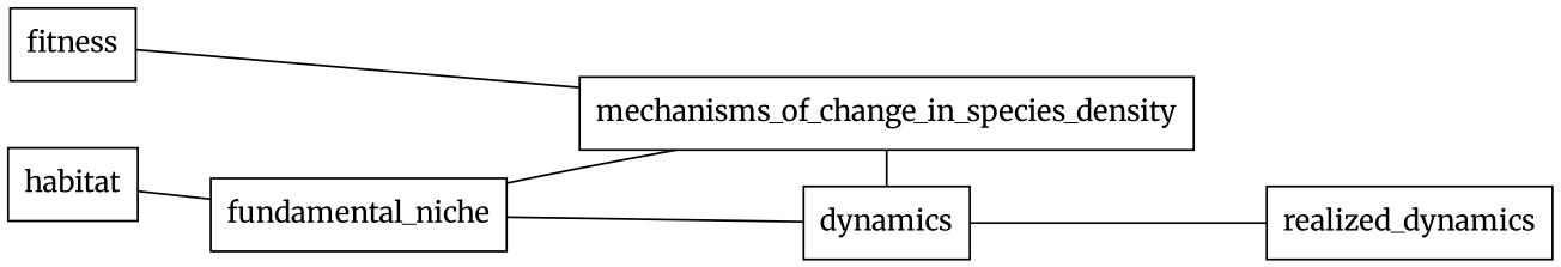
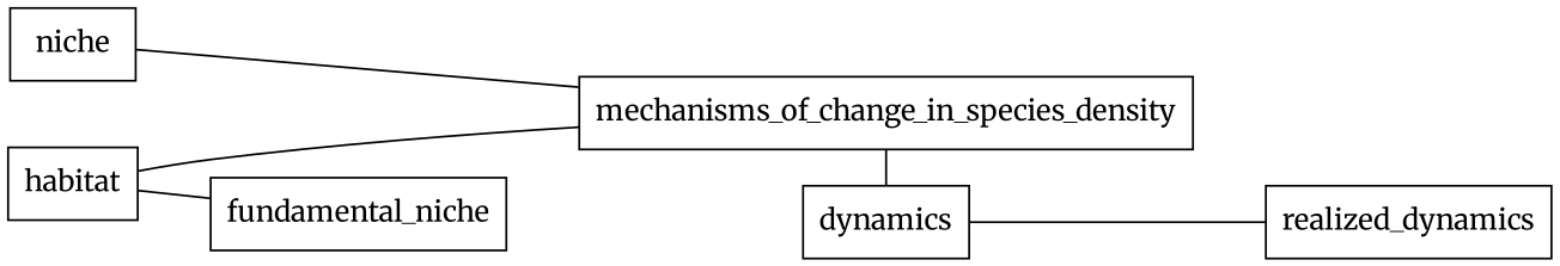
  digraph {
    fontname=Merriweather
    fontsize=12
    rankdir=LR
    node [fontname=Merriweather shape=box]
    edge [arrowhead=none fontname=Merriweather]
-   fitness
+   fitness [label=niche]
    habitat
    dynamics
    mechanisms_of_change_in_species_density
    fundamental_niche
    n6 [label=realized_dynamics]
    subgraph sub_1 {
      rank=same
      fitness
      habitat
    }
    subgraph sub_2 {
      rank=same
      dynamics
      mechanisms_of_change_in_species_density
    }
    fitness -> mechanisms_of_change_in_species_density
-   fundamental_niche -> mechanisms_of_change_in_species_density
+   habitat -> mechanisms_of_change_in_species_density
    habitat -> fundamental_niche
    dynamics -> n6
    mechanisms_of_change_in_species_density -> dynamics
-   fundamental_niche -> dynamics
  }
